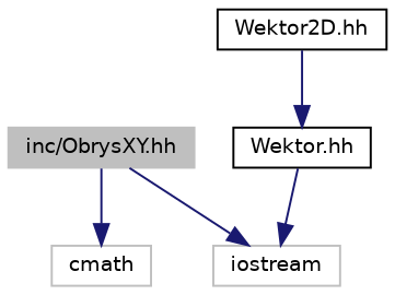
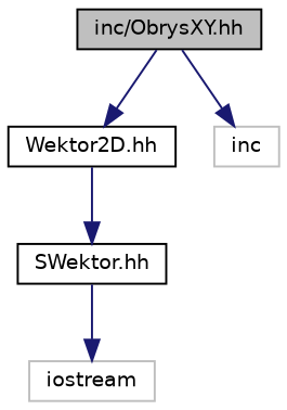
  digraph {
    node [color=black fillcolor=white fontname=Helvetica fontsize=10 shape=record style=filled]
    edge [color=midnightblue fontname=Helvetica fontsize=10 labelfontname=Helvetica labelfontsize=10 style=solid]
-   n1 [color=grey75 fillcolor=grey75 fontcolor=black height=0.2 label="inc/ObrysXY.hh" width=0.4]
+   n1 [fillcolor=grey75 fontcolor=black height=0.2 label="inc/ObrysXY.hh" width=0.4]
    n2 [height=0.2 label="Wektor2D.hh" width=0.4]
-   n3 [color=grey75 height=0.2 label=cmath width=0.4]
-   n4 [height=0.2 label="Wektor.hh" width=0.4]
+   n3 [color=grey75 height=0.2 label=inc width=0.4]
+   n4 [height=0.2 label="SWektor.hh" width=0.4]
    n5 [color=grey75 height=0.2 label=iostream width=0.4]
-   n1 -> n5
+   n1 -> n2
    n1 -> n3
    n2 -> n4
    n4 -> n5
  }
